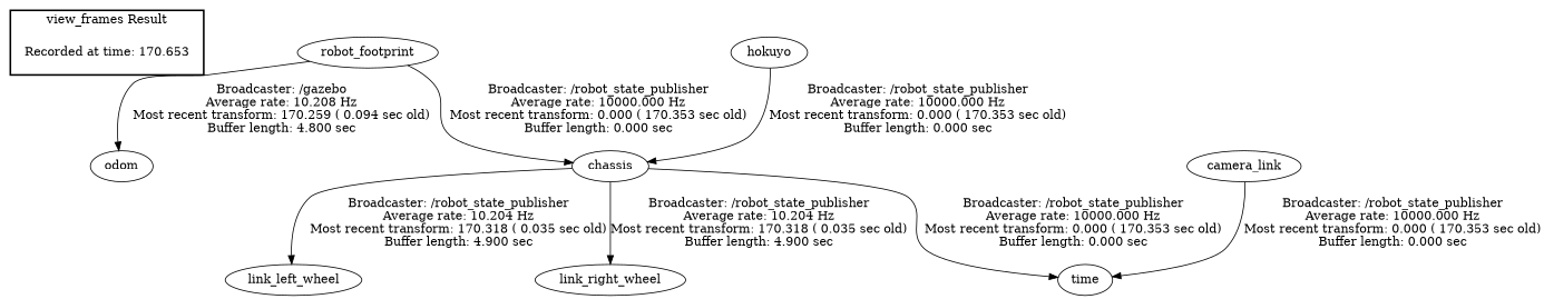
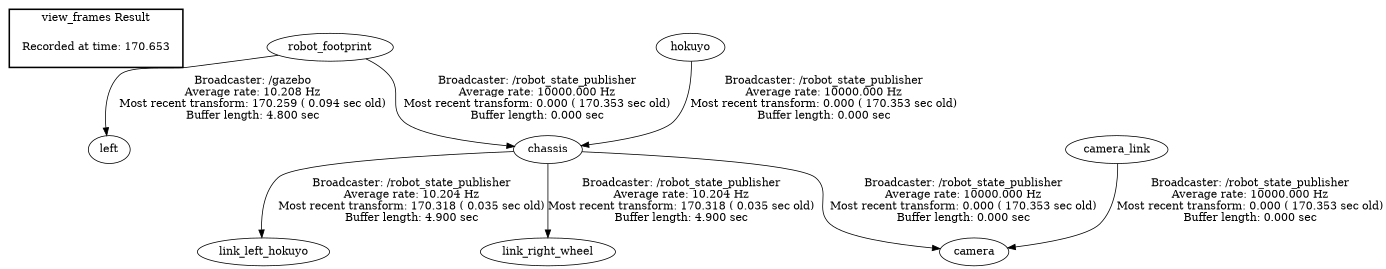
  digraph {
    n1 [label="Recorded at time: 170.653" shape=plaintext]
-   odom
+   odom [label=left]
    chassis
-   camera [label=time]
-   link_left_wheel
+   camera
+   link_left_wheel [label=link_left_hokuyo]
    link_right_wheel
    hokuyo
    camera_link
    robot_footprint
    subgraph cluster_1 {
      color=black
      label="view_frames Result"
      style=bold
      n1
    }
    n1 -> odom [style=invis]
    chassis -> camera [label="Broadcaster: /robot_state_publisher\nAverage rate: 10000.000 Hz\nMost recent transform: 0.000 ( 170.353 sec old)\nBuffer length: 0.000 sec\n"]
    chassis -> link_left_wheel [label="Broadcaster: /robot_state_publisher\nAverage rate: 10.204 Hz\nMost recent transform: 170.318 ( 0.035 sec old)\nBuffer length: 4.900 sec\n"]
    chassis -> link_right_wheel [label="Broadcaster: /robot_state_publisher\nAverage rate: 10.204 Hz\nMost recent transform: 170.318 ( 0.035 sec old)\nBuffer length: 4.900 sec\n"]
    hokuyo -> chassis [label="Broadcaster: /robot_state_publisher\nAverage rate: 10000.000 Hz\nMost recent transform: 0.000 ( 170.353 sec old)\nBuffer length: 0.000 sec\n"]
    camera_link -> camera [label="Broadcaster: /robot_state_publisher\nAverage rate: 10000.000 Hz\nMost recent transform: 0.000 ( 170.353 sec old)\nBuffer length: 0.000 sec\n"]
    robot_footprint -> odom [label="Broadcaster: /gazebo\nAverage rate: 10.208 Hz\nMost recent transform: 170.259 ( 0.094 sec old)\nBuffer length: 4.800 sec\n"]
    robot_footprint -> chassis [label="Broadcaster: /robot_state_publisher\nAverage rate: 10000.000 Hz\nMost recent transform: 0.000 ( 170.353 sec old)\nBuffer length: 0.000 sec\n"]
  }
